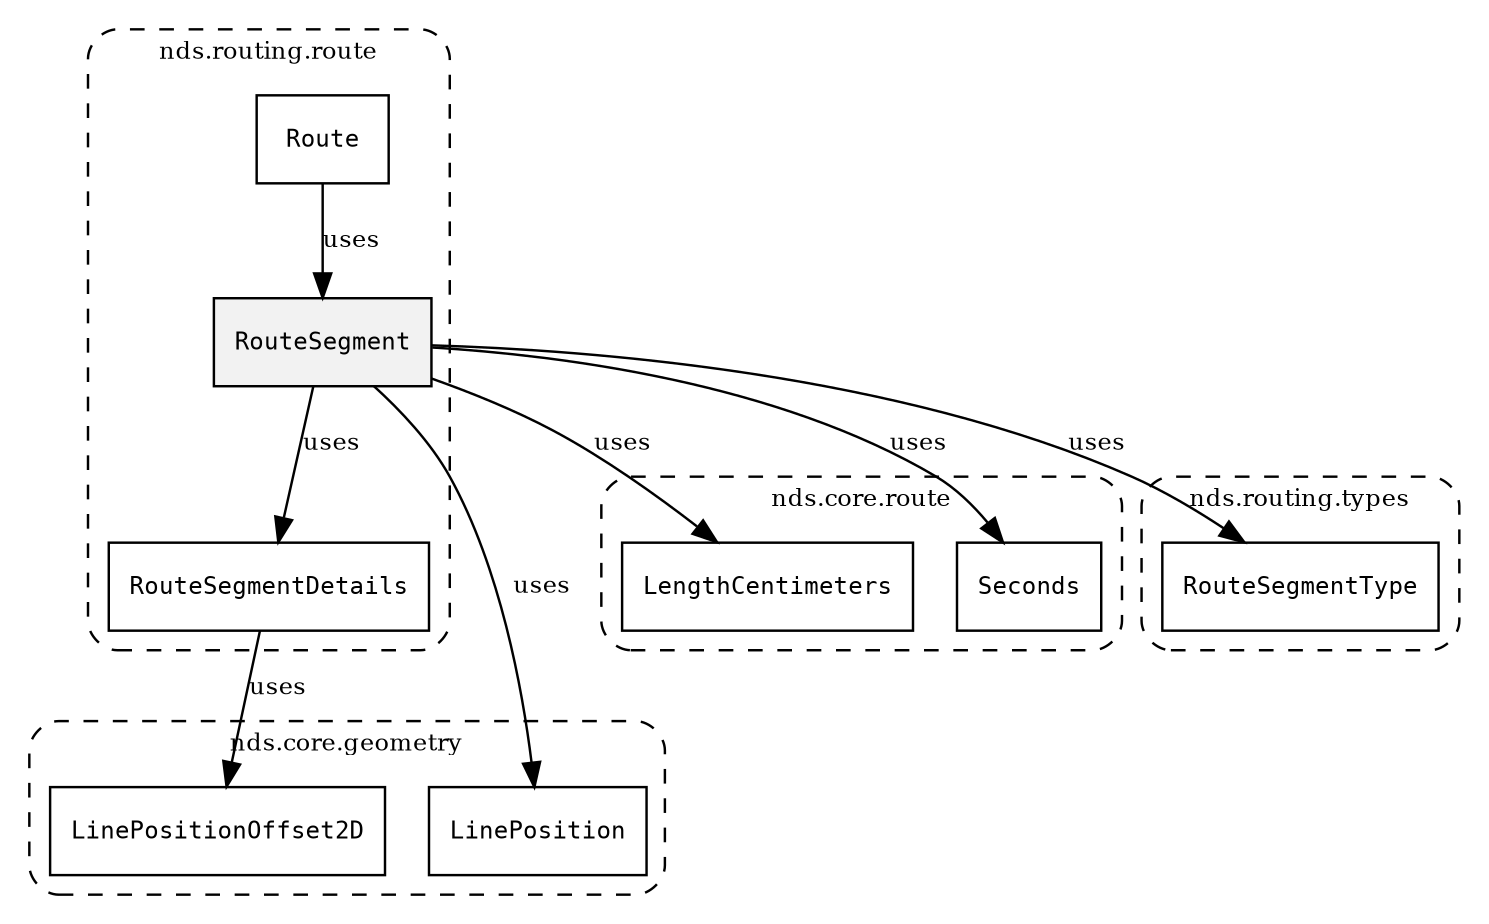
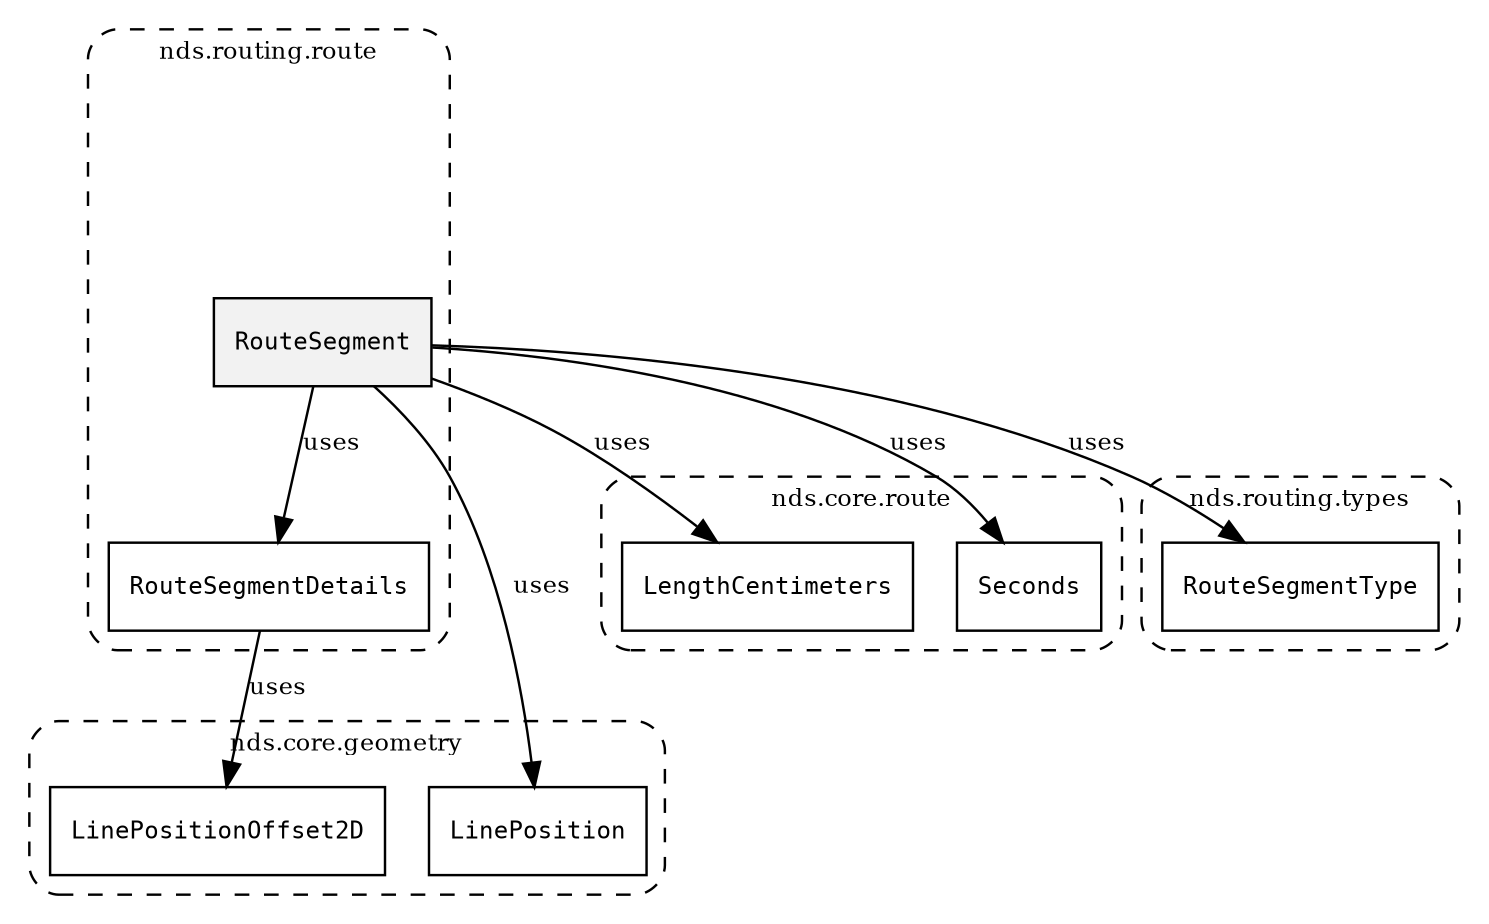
  digraph {
    fontsize=10
    rankdir=TB
    node [fontsize=10 shape=box]
    edge [fontsize=10]
    n1 [fillcolor="#0000000D" label=<<font face="monospace"><table align="center" border="0" cellspacing="0" cellpadding="0"><tr><td href="../../../content/packages/nds.routing.route.html#Structure-RouteSegment" title="Structure defined in nds.routing.route">RouteSegment</td></tr></table></font>> style=filled]
    n2 [label=<<font face="monospace"><table align="center" border="0" cellspacing="0" cellpadding="0"><tr><td href="../../../content/packages/nds.routing.route.html#Choice-RouteSegmentDetails" title="Choice defined in nds.routing.route">RouteSegmentDetails</td></tr></table></font>>]
-   n3 [label=<<font face="monospace"><table align="center" border="0" cellspacing="0" cellpadding="0"><tr><td href="../../../content/packages/nds.routing.route.html#Structure-Route" title="Structure defined in nds.routing.route">Route</td></tr></table></font>>]
    n4 [label=<<font face="monospace"><table align="center" border="0" cellspacing="0" cellpadding="0"><tr><td href="../../../content/packages/nds.core.geometry.html#Subtype-LinePosition" title="Subtype defined in nds.core.geometry">LinePosition</td></tr></table></font>>]
    n5 [label=<<font face="monospace"><table align="center" border="0" cellspacing="0" cellpadding="0"><tr><td href="../../../content/packages/nds.core.geometry.html#Structure-LinePositionOffset2D" title="Structure defined in nds.core.geometry">LinePositionOffset2D</td></tr></table></font>>]
    n6 [label=<<font face="monospace"><table align="center" border="0" cellspacing="0" cellpadding="0"><tr><td href="../../../content/packages/nds.core.types.html#Subtype-LengthCentimeters" title="Subtype defined in nds.core.types">LengthCentimeters</td></tr></table></font>>]
    n7 [label=<<font face="monospace"><table align="center" border="0" cellspacing="0" cellpadding="0"><tr><td href="../../../content/packages/nds.core.types.html#Subtype-Seconds" title="Subtype defined in nds.core.types">Seconds</td></tr></table></font>>]
    n8 [label=<<font face="monospace"><table align="center" border="0" cellspacing="0" cellpadding="0"><tr><td href="../../../content/packages/nds.routing.types.html#Enum-RouteSegmentType" title="Enum defined in nds.routing.types">RouteSegmentType</td></tr></table></font>>]
    subgraph cluster_1 {
      label="nds.routing.route"
      style="dashed, rounded"
      n1
      n2
-     n3
    }
    subgraph cluster_2 {
      label="nds.core.geometry"
      style="dashed, rounded"
      n4
      n5
    }
    subgraph cluster_3 {
      label="nds.core.route"
      style="dashed, rounded"
      n6
      n7
    }
    subgraph cluster_4 {
      label="nds.routing.types"
      style="dashed, rounded"
      n8
    }
    n1 -> n2 [label=uses]
    n1 -> n4 [label=uses]
    n1 -> n6 [label=uses]
    n1 -> n7 [label=uses]
    n1 -> n8 [label=uses]
    n2 -> n5 [label=uses]
-   n3 -> n1 [label=uses]
  }
